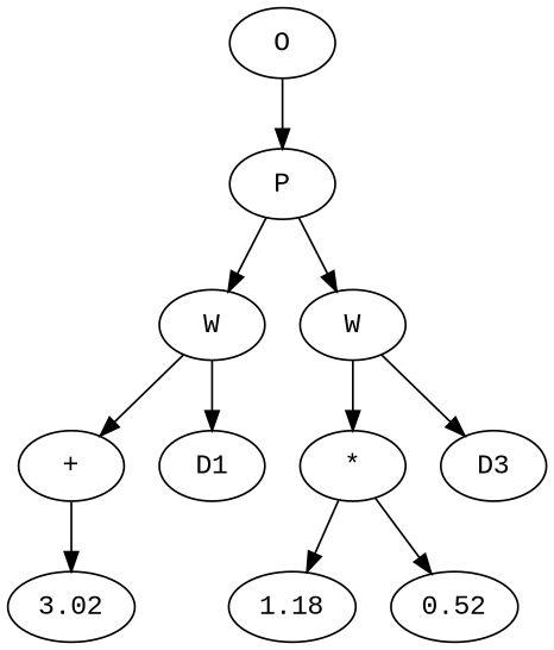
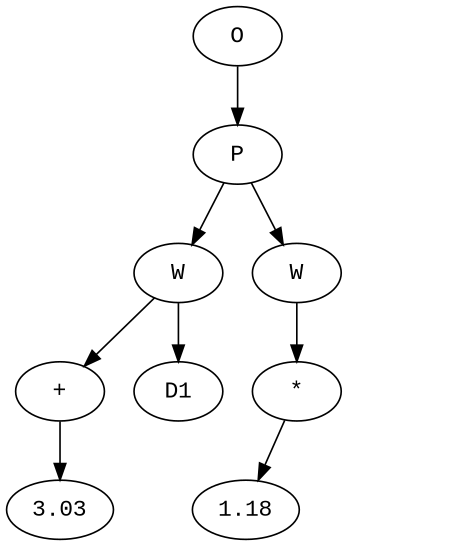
  digraph {
    fontname="Liberation Mono"
    node [fontname="Liberation Mono"]
    edge [fontname="Liberation Mono"]
    n1 [label=O]
    n2 [label=P]
    n3 [label=W]
    n4 [label=W]
    n5 [label="+"]
    n6 [label=D1]
    n7 [label="*"]
-   n8 [label=D3]
-   n9 [label=3.02]
+   n9 [label=3.03]
    n10 [label=1.18]
-   n11 [label=0.52]
    n1 -> n2
    n2 -> n3
    n2 -> n4
    n3 -> n5
    n3 -> n6
    n4 -> n7
-   n4 -> n8
    n5 -> n9
    n7 -> n10
-   n7 -> n11
  }
